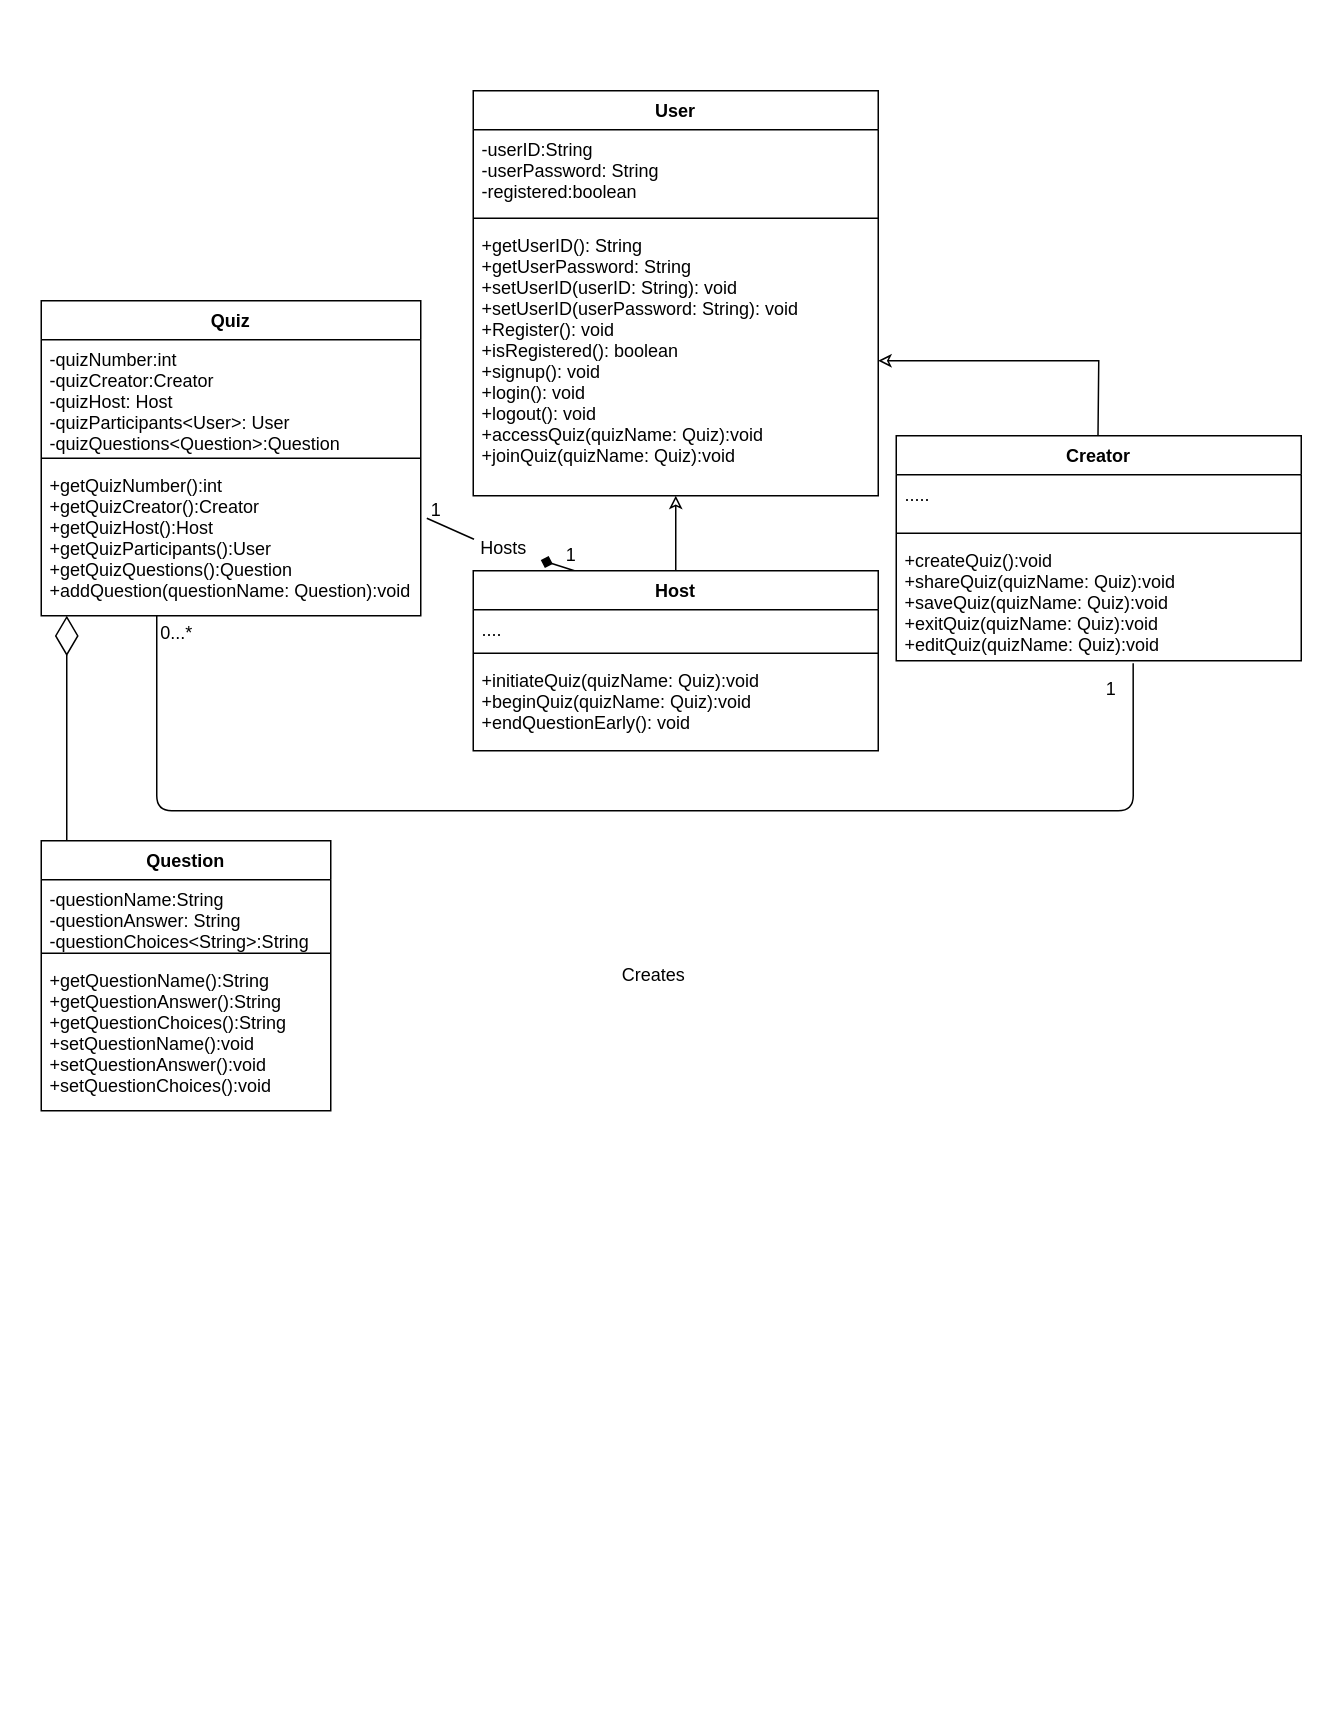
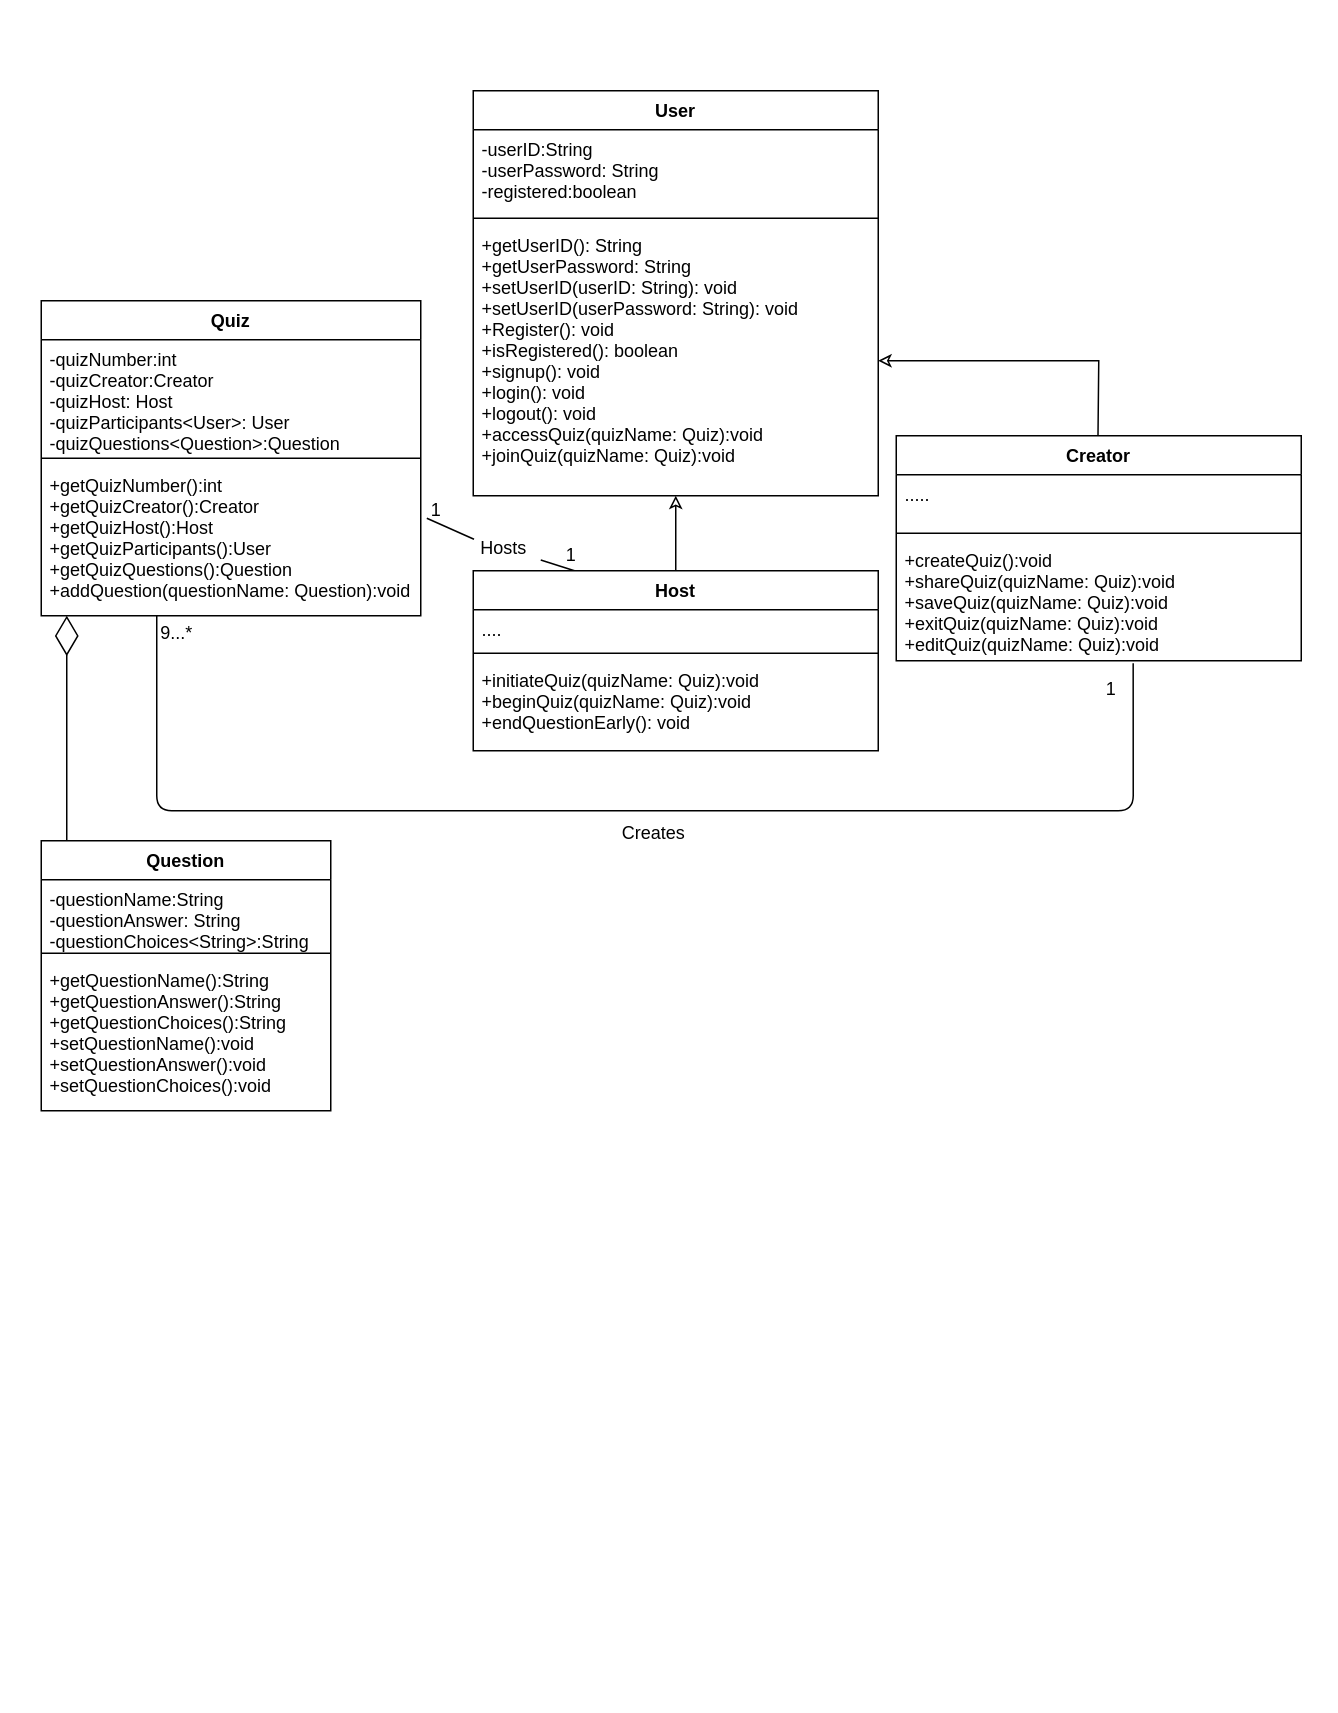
  <mxCell id="0" />
  <mxCell id="1" parent="0" />
  <mxCell id="2" value="" style="rounded=0;whiteSpace=wrap;html=1;strokeColor=none;" parent="1" vertex="1"><mxGeometry width="850" height="1100" as="geometry" x="20" y="20" /></mxCell>
  <mxCell id="3" value="Quiz" style="swimlane;fontStyle=1;align=center;verticalAlign=top;childLayout=stackLayout;horizontal=1;startSize=26;horizontalStack=0;resizeParent=1;resizeParentMax=0;resizeLast=0;collapsible=1;marginBottom=0;" parent="1" vertex="1"><mxGeometry x="27" y="200" width="253" height="210" as="geometry" /></mxCell>
  <mxCell id="4" value="-quizNumber:int&#10;-quizCreator:Creator &#10;-quizHost: Host&#10;-quizParticipants&lt;User&gt;: User&#10;-quizQuestions&lt;Question&gt;:Question&#10;" style="text;strokeColor=none;fillColor=none;align=left;verticalAlign=top;spacingLeft=4;spacingRight=4;overflow=hidden;rotatable=0;points=[[0,0.5],[1,0.5]];portConstraint=eastwest;" parent="3" vertex="1"><mxGeometry y="26" width="253" height="74" as="geometry" /></mxCell>
  <mxCell id="5" value="" style="line;strokeWidth=1;fillColor=none;align=left;verticalAlign=middle;spacingTop=-1;spacingLeft=3;spacingRight=3;rotatable=0;labelPosition=right;points=[];portConstraint=eastwest;" parent="3" vertex="1"><mxGeometry y="100" width="253" height="10" as="geometry" /></mxCell>
  <mxCell id="6" value="+getQuizNumber():int&#10;+getQuizCreator():Creator&#10;+getQuizHost():Host&#10;+getQuizParticipants():User&#10;+getQuizQuestions():Question&#10;+addQuestion(questionName: Question):void&#10;" style="text;strokeColor=none;fillColor=none;align=left;verticalAlign=top;spacingLeft=4;spacingRight=4;overflow=hidden;rotatable=0;points=[[0,0.5],[1,0.5]];portConstraint=eastwest;" parent="3" vertex="1"><mxGeometry y="110" width="253" height="100" as="geometry" /></mxCell>
  <mxCell id="7" value="Creator" style="swimlane;fontStyle=1;align=center;verticalAlign=top;childLayout=stackLayout;horizontal=1;startSize=26;horizontalStack=0;resizeParent=1;resizeParentMax=0;resizeLast=0;collapsible=1;marginBottom=0;" parent="1" vertex="1"><mxGeometry x="597" y="290" width="270" height="150" as="geometry" /></mxCell>
  <mxCell id="8" value="....." style="text;strokeColor=none;fillColor=none;align=left;verticalAlign=top;spacingLeft=4;spacingRight=4;overflow=hidden;rotatable=0;points=[[0,0.5],[1,0.5]];portConstraint=eastwest;" parent="7" vertex="1"><mxGeometry y="26" width="270" height="34" as="geometry" /></mxCell>
  <mxCell id="9" value="" style="line;strokeWidth=1;fillColor=none;align=left;verticalAlign=middle;spacingTop=-1;spacingLeft=3;spacingRight=3;rotatable=0;labelPosition=right;points=[];portConstraint=eastwest;" parent="7" vertex="1"><mxGeometry y="60" width="270" height="10" as="geometry" /></mxCell>
  <mxCell id="10" value="+createQuiz():void&#10;+shareQuiz(quizName: Quiz):void&#10;+saveQuiz(quizName: Quiz):void&#10;+exitQuiz(quizName: Quiz):void&#10;+editQuiz(quizName: Quiz):void&#10;" style="text;strokeColor=none;fillColor=none;align=left;verticalAlign=top;spacingLeft=4;spacingRight=4;overflow=hidden;rotatable=0;points=[[0,0.5],[1,0.5]];portConstraint=eastwest;" parent="7" vertex="1"><mxGeometry y="70" width="270" height="80" as="geometry" /></mxCell>
  <mxCell id="11" value="" style="rounded=0;orthogonalLoop=1;jettySize=auto;html=1;fillColor=#FFFFFF;strokeColor=#000000;endArrow=classic;endFill=0;" parent="1" source="25" target="32" edge="1"><mxGeometry relative="1" as="geometry" /></mxCell>
  <mxCell id="12" value="" style="rounded=0;orthogonalLoop=1;jettySize=auto;html=1;fillColor=#FFFFFF;strokeColor=#000000;endArrow=classic;endFill=0;entryX=1;entryY=0.5;entryDx=0;entryDy=0;" parent="1" target="32" edge="1"><mxGeometry relative="1" as="geometry"><mxPoint x="731.5" y="290" as="sourcePoint" /><mxPoint x="731.5" y="240" as="targetPoint" /><Array as="points"><mxPoint x="732" y="240" /></Array></mxGeometry></mxCell>
  <mxCell id="13" value="Hosts" style="text;html=1;align=center;verticalAlign=middle;resizable=0;points=[];autosize=1;glass=0;fillColor=#ffffff;" parent="1" vertex="1"><mxGeometry x="310" y="355" width="50" height="20" as="geometry" /></mxCell>
- <mxCell id="14" value="" style="endArrow=diamond;html=1;strokeColor=#000000;fillColor=#FFFFFF;exitX=0.25;exitY=0;exitDx=0;exitDy=0;" parent="1" source="25" target="13" edge="1"><mxGeometry width="50" height="50" relative="1" as="geometry"><mxPoint x="267" y="438" as="sourcePoint" /><mxPoint x="238" y="379" as="targetPoint" /></mxGeometry></mxCell>
+ <mxCell id="14" value="" style="endArrow=none;html=1;strokeColor=#000000;fillColor=#FFFFFF;exitX=0.25;exitY=0;exitDx=0;exitDy=0;" parent="1" source="25" target="13" edge="1"><mxGeometry width="50" height="50" relative="1" as="geometry"><mxPoint x="267" y="438" as="sourcePoint" /><mxPoint x="238" y="379" as="targetPoint" /></mxGeometry></mxCell>
  <mxCell id="15" value="1" style="text;html=1;align=center;verticalAlign=middle;resizable=0;points=[];autosize=1;" parent="1" vertex="1"><mxGeometry x="730" y="449" width="20" height="20" as="geometry" /></mxCell>
- <mxCell id="16" value="0...*" style="text;html=1;align=center;verticalAlign=middle;resizable=0;points=[];autosize=1;" parent="1" vertex="1"><mxGeometry x="97" y="412" width="40" height="20" as="geometry" /></mxCell>
+ <mxCell id="16" value="9...*" style="text;html=1;align=center;verticalAlign=middle;resizable=0;points=[];autosize=1;" parent="1" vertex="1"><mxGeometry x="97" y="412" width="40" height="20" as="geometry" /></mxCell>
  <mxCell id="17" value="" style="endArrow=none;html=1;strokeColor=#000000;fillColor=#FFFFFF;entryX=0.585;entryY=1.02;entryDx=0;entryDy=0;entryPerimeter=0;" parent="1" target="10" edge="1"><mxGeometry width="50" height="50" relative="1" as="geometry"><mxPoint x="104" y="410" as="sourcePoint" /><mxPoint x="200" y="370" as="targetPoint" /><Array as="points"><mxPoint x="104" y="540" /><mxPoint x="755" y="540" /></Array></mxGeometry></mxCell>
- <mxCell id="18" value="Creates" style="text;html=1;align=center;verticalAlign=middle;resizable=0;points=[];autosize=1;glass=0;fillColor=#ffffff;" parent="1" vertex="1"><mxGeometry x="405" y="640" width="60" height="20" as="geometry" /></mxCell>
+ <mxCell id="18" value="Creates" style="text;html=1;align=center;verticalAlign=middle;resizable=0;points=[];autosize=1;glass=0;fillColor=#ffffff;" parent="1" vertex="1"><mxGeometry x="405" y="545" width="60" height="20" as="geometry" /></mxCell>
  <mxCell id="19" value="1" style="text;html=1;align=center;verticalAlign=middle;resizable=0;points=[];autosize=1;" parent="1" vertex="1"><mxGeometry x="370" y="360" width="20" height="20" as="geometry" /></mxCell>
  <mxCell id="20" value="Question" style="swimlane;fontStyle=1;align=center;verticalAlign=top;childLayout=stackLayout;horizontal=1;startSize=26;horizontalStack=0;resizeParent=1;resizeParentMax=0;resizeLast=0;collapsible=1;marginBottom=0;" parent="1" vertex="1"><mxGeometry x="27" y="560" width="193" height="180" as="geometry" /></mxCell>
  <mxCell id="21" value="-questionName:String&#10;-questionAnswer: String&#10;-questionChoices&lt;String&gt;:String &#10;&#10;" style="text;strokeColor=none;fillColor=none;align=left;verticalAlign=top;spacingLeft=4;spacingRight=4;overflow=hidden;rotatable=0;points=[[0,0.5],[1,0.5]];portConstraint=eastwest;" parent="20" vertex="1"><mxGeometry y="26" width="193" height="44" as="geometry" /></mxCell>
  <mxCell id="22" value="" style="line;strokeWidth=1;fillColor=none;align=left;verticalAlign=middle;spacingTop=-1;spacingLeft=3;spacingRight=3;rotatable=0;labelPosition=right;points=[];portConstraint=eastwest;" parent="20" vertex="1"><mxGeometry y="70" width="193" height="10" as="geometry" /></mxCell>
  <mxCell id="23" value="+getQuestionName():String&#10;+getQuestionAnswer():String&#10;+getQuestionChoices():String&#10;+setQuestionName():void&#10;+setQuestionAnswer():void&#10;+setQuestionChoices():void" style="text;strokeColor=none;fillColor=none;align=left;verticalAlign=top;spacingLeft=4;spacingRight=4;overflow=hidden;rotatable=0;points=[[0,0.5],[1,0.5]];portConstraint=eastwest;" parent="20" vertex="1"><mxGeometry y="80" width="193" height="100" as="geometry" /></mxCell>
  <mxCell id="24" value="" style="endArrow=diamondThin;endFill=0;endSize=24;html=1;" parent="1" edge="1"><mxGeometry width="160" relative="1" as="geometry"><mxPoint x="44" y="560" as="sourcePoint" /><mxPoint x="44" y="410" as="targetPoint" /></mxGeometry></mxCell>
  <mxCell id="25" value="Host" style="swimlane;fontStyle=1;align=center;verticalAlign=top;childLayout=stackLayout;horizontal=1;startSize=26;horizontalStack=0;resizeParent=1;resizeParentMax=0;resizeLast=0;collapsible=1;marginBottom=0;" parent="1" vertex="1"><mxGeometry x="315" y="380" width="270" height="120" as="geometry" /></mxCell>
  <mxCell id="26" value="...." style="text;strokeColor=none;fillColor=none;align=left;verticalAlign=top;spacingLeft=4;spacingRight=4;overflow=hidden;rotatable=0;points=[[0,0.5],[1,0.5]];portConstraint=eastwest;" parent="25" vertex="1"><mxGeometry y="26" width="270" height="24" as="geometry" /></mxCell>
  <mxCell id="27" value="" style="line;strokeWidth=1;fillColor=none;align=left;verticalAlign=middle;spacingTop=-1;spacingLeft=3;spacingRight=3;rotatable=0;labelPosition=right;points=[];portConstraint=eastwest;" parent="25" vertex="1"><mxGeometry y="50" width="270" height="10" as="geometry" /></mxCell>
  <mxCell id="28" value="+initiateQuiz(quizName: Quiz):void&#10;+beginQuiz(quizName: Quiz):void&#10;+endQuestionEarly(): void" style="text;strokeColor=none;fillColor=none;align=left;verticalAlign=top;spacingLeft=4;spacingRight=4;overflow=hidden;rotatable=0;points=[[0,0.5],[1,0.5]];portConstraint=eastwest;" parent="25" vertex="1"><mxGeometry y="60" width="270" height="60" as="geometry" /></mxCell>
  <mxCell id="29" value="User" style="swimlane;fontStyle=1;align=center;verticalAlign=top;childLayout=stackLayout;horizontal=1;startSize=26;horizontalStack=0;resizeParent=1;resizeParentMax=0;resizeLast=0;collapsible=1;marginBottom=0;" parent="1" vertex="1"><mxGeometry x="315" y="60" width="270" height="270" as="geometry" /></mxCell>
  <mxCell id="30" value="-userID:String &#10;-userPassword: String&#10;-registered:boolean" style="text;strokeColor=none;fillColor=none;align=left;verticalAlign=top;spacingLeft=4;spacingRight=4;overflow=hidden;rotatable=0;points=[[0,0.5],[1,0.5]];portConstraint=eastwest;" parent="29" vertex="1"><mxGeometry y="26" width="270" height="54" as="geometry" /></mxCell>
  <mxCell id="31" value="" style="line;strokeWidth=1;fillColor=none;align=left;verticalAlign=middle;spacingTop=-1;spacingLeft=3;spacingRight=3;rotatable=0;labelPosition=right;points=[];portConstraint=eastwest;" parent="29" vertex="1"><mxGeometry y="80" width="270" height="10" as="geometry" /></mxCell>
  <mxCell id="32" value="+getUserID(): String&#10;+getUserPassword: String&#10;+setUserID(userID: String): void&#10;+setUserID(userPassword: String): void&#10;+Register(): void&#10;+isRegistered(): boolean&#10;+signup(): void&#10;+login(): void&#10;+logout(): void&#10;+accessQuiz(quizName: Quiz):void&#10;+joinQuiz(quizName: Quiz):void" style="text;strokeColor=none;fillColor=none;align=left;verticalAlign=top;spacingLeft=4;spacingRight=4;overflow=hidden;rotatable=0;points=[[0,0.5],[1,0.5]];portConstraint=eastwest;" parent="29" vertex="1"><mxGeometry y="90" width="270" height="180" as="geometry" /></mxCell>
  <mxCell id="33" value="" style="endArrow=none;html=1;strokeColor=#000000;fillColor=#FFFFFF;exitX=0.25;exitY=0;exitDx=0;exitDy=0;entryX=1.016;entryY=0.35;entryDx=0;entryDy=0;entryPerimeter=0;" parent="1" target="6" edge="1"><mxGeometry width="50" height="50" relative="1" as="geometry"><mxPoint x="315.5" y="359" as="sourcePoint" /><mxPoint x="293" y="351.895" as="targetPoint" /></mxGeometry></mxCell>
  <mxCell id="34" value="1" style="text;html=1;align=center;verticalAlign=middle;resizable=0;points=[];autosize=1;" parent="1" vertex="1"><mxGeometry x="280" y="330" width="20" height="20" as="geometry" /></mxCell>
